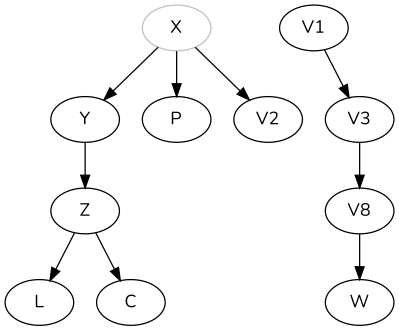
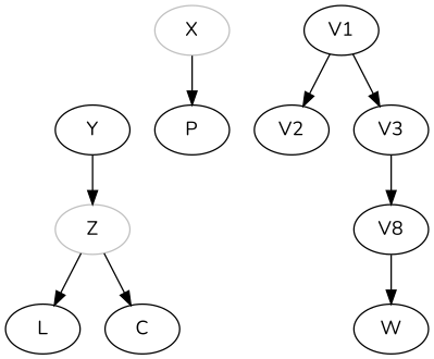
  digraph {
    fontname=Nunito
    node [fontname=Nunito]
    edge [fontname=Nunito]
    X [color=grey]
    Y [color=black]
    P
-   Z [color=black]
+   Z [color=grey]
    L
    C
    V1
    V3
    V2
    n10 [label=V8]
    W
-   X -> Y
    X -> P
    Y -> Z
    Z -> L
    Z -> C
    V1 -> V3
-   X -> V2
+   V1 -> V2
    V3 -> n10
    n10 -> W
  }
